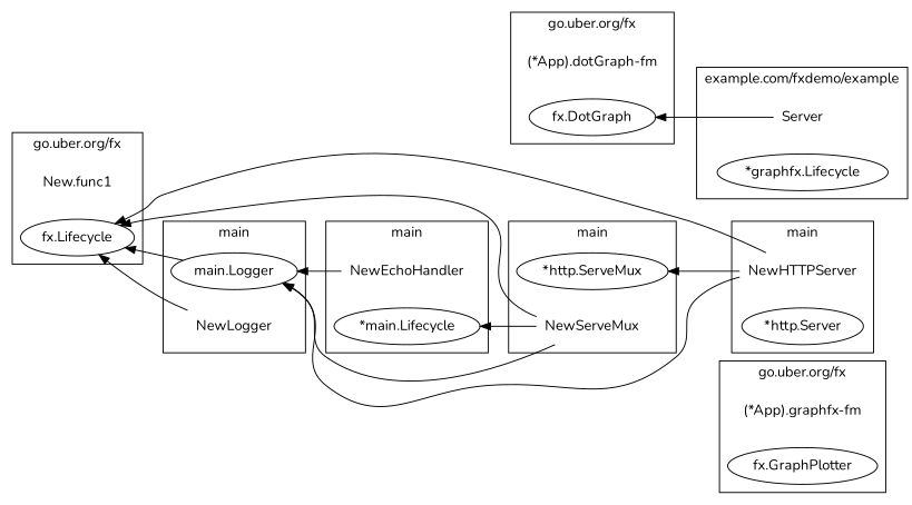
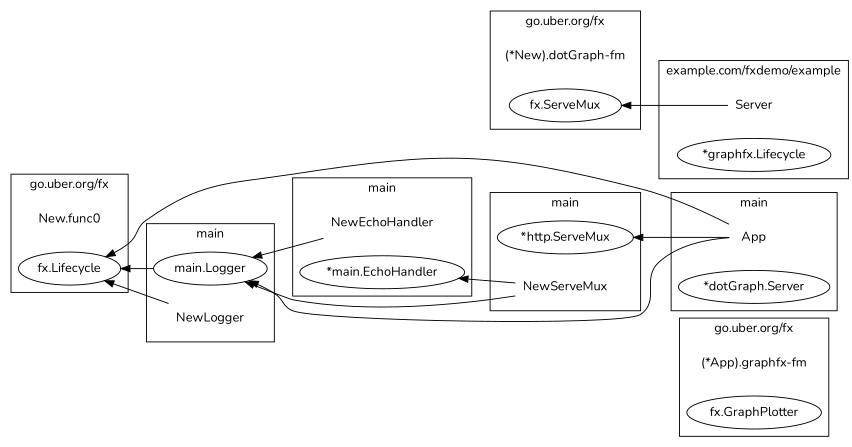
  digraph {
    compound=true
    fontname=Nunito
    rankdir=RL
    node [fontname=Nunito]
    edge [fontname=Nunito]
    n1 [label="(*App).graphfx-fm" shape=plaintext]
    n2 [label="fx.GraphPlotter"]
-   n3 [label="New.func1" shape=plaintext]
+   n3 [label="New.func0" shape=plaintext]
    n4 [label="fx.Lifecycle"]
-   n5 [label="(*App).dotGraph-fm" shape=plaintext]
-   n6 [label="fx.DotGraph"]
-   n7 [label=NewHTTPServer shape=plaintext]
-   n8 [label="*http.Server"]
+   n5 [label="(*New).dotGraph-fm" shape=plaintext]
+   n6 [label="fx.ServeMux"]
+   n7 [label=App shape=plaintext]
+   n8 [label="*dotGraph.Server"]
    n9 [label=NewEchoHandler shape=plaintext]
-   n10 [label="*main.Lifecycle"]
+   n10 [label="*main.EchoHandler"]
    n11 [label="*http.ServeMux"]
    n12 [label=NewServeMux shape=plaintext]
    n13 [label="main.Logger"]
    n14 [label=NewLogger shape=plaintext]
    n15 [label=Server shape=plaintext]
    n16 [label="*graphfx.Lifecycle"]
    subgraph cluster_1 {
      label="go.uber.org/fx"
      n1
      n2
    }
    subgraph cluster_2 {
      label="go.uber.org/fx"
      n3
      n4
    }
    subgraph cluster_3 {
      label="go.uber.org/fx"
      n5
      n6
    }
    subgraph cluster_4 {
      label=main
      n7
      n8
    }
    subgraph cluster_5 {
      label=main
      n9
      n10
    }
    subgraph cluster_6 {
      label=main
      n11
      n12
    }
    subgraph cluster_7 {
      label=main
      n13
      n14
    }
    subgraph cluster_8 {
      label="example.com/fxdemo/example"
      n15
      n16
    }
    n7 -> n4
    n7 -> n11
    n7 -> n13
    n9 -> n13
-   n12 -> n4
    n12 -> n10
    n12 -> n13
    n13 -> n4
    n14 -> n4
    n15 -> n6
  }
